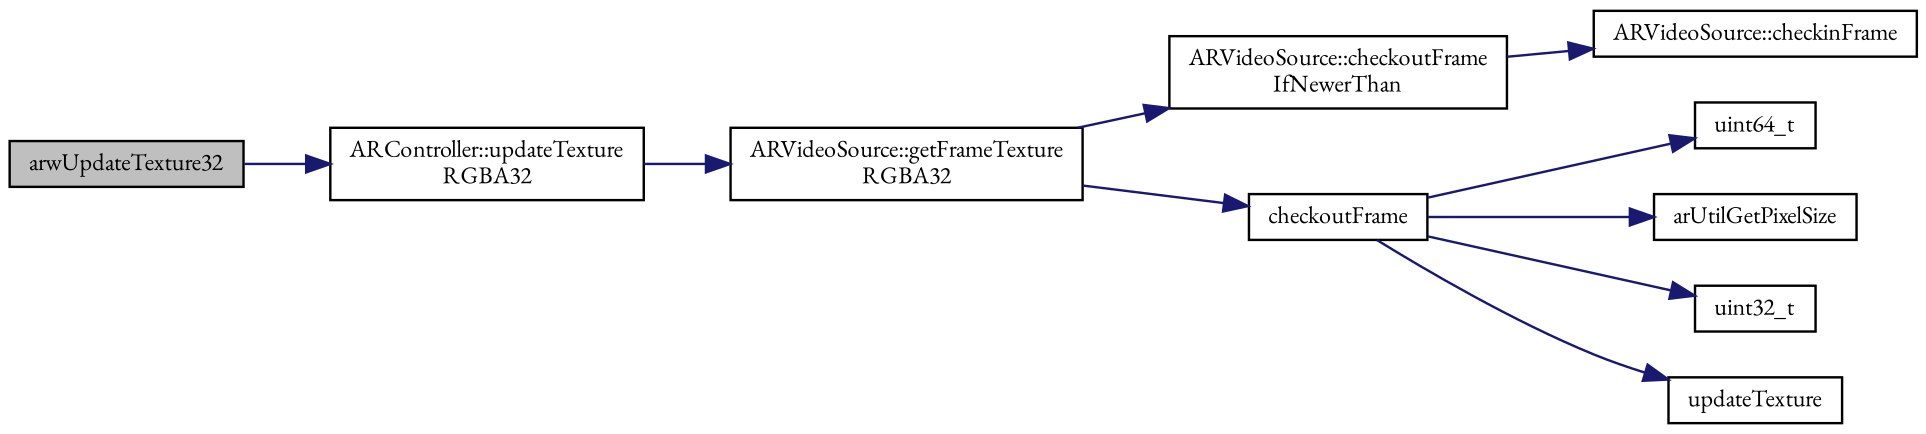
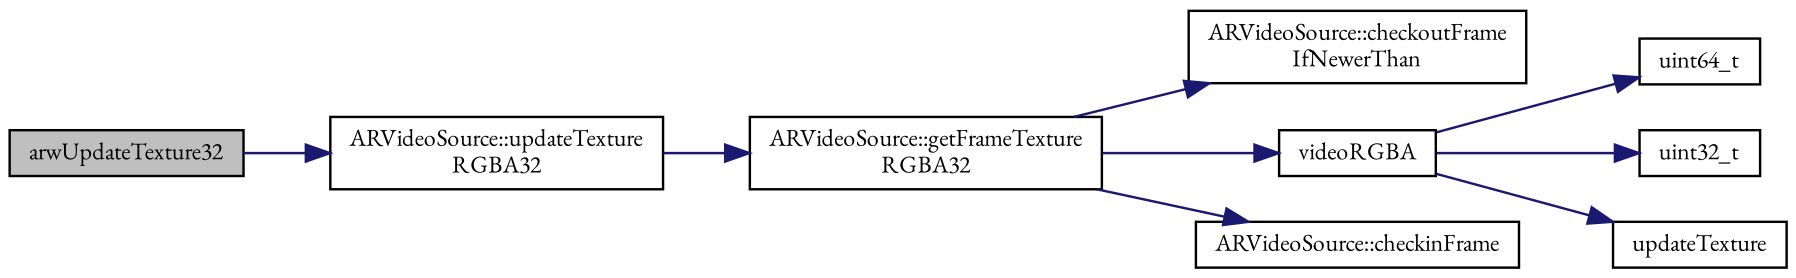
  digraph {
    fontname="EB Garamond"
    rankdir=LR
    node [color=black fillcolor=white fontname="EB Garamond" fontsize=10 shape=record style=filled]
    edge [color=midnightblue fontname="EB Garamond" fontsize=10 labelfontname=Helvetica labelfontsize=10 style=solid]
    n1 [fillcolor=grey75 fontcolor=black height=0.2 label=arwUpdateTexture32 width=0.4]
-   n2 [height=0.2 label="ARController::updateTexture\lRGBA32" width=0.4]
+   n2 [height=0.2 label="ARVideoSource::updateTexture\lRGBA32" width=0.4]
    n3 [height=0.2 label="ARVideoSource::getFrameTexture\lRGBA32" width=0.4]
    n4 [height=0.2 label="ARVideoSource::checkoutFrame\lIfNewerThan" width=0.4]
-   n5 [height=0.2 label=checkoutFrame width=0.4]
+   n5 [height=0.2 label=videoRGBA width=0.4]
    n6 [height=0.2 label="ARVideoSource::checkinFrame" width=0.4]
    n7 [height=0.2 label=uint64_t width=0.4]
-   n8 [height=0.2 label=arUtilGetPixelSize width=0.4]
    n9 [height=0.2 label=uint32_t width=0.4]
    n10 [height=0.2 label=updateTexture width=0.4]
    n1 -> n2
    n2 -> n3
    n3 -> n4
    n3 -> n5
-   n4 -> n6
+   n3 -> n6
    n5 -> n7
-   n5 -> n8
    n5 -> n9
    n5 -> n10
  }
